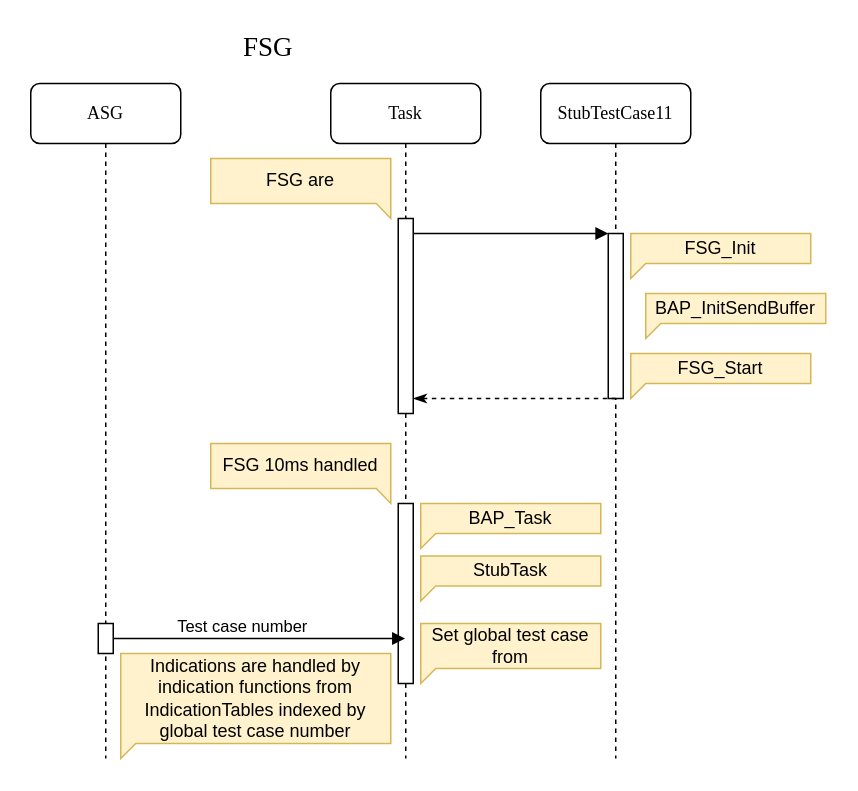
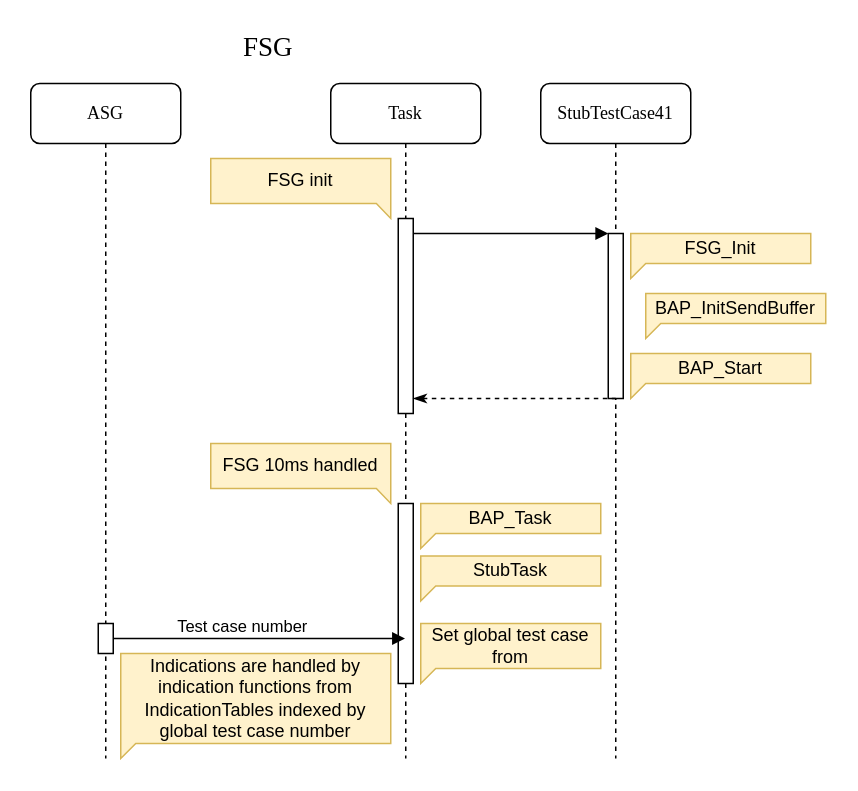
  <mxCell id="0" />
  <mxCell id="1" parent="0" />
- <mxCell id="2" value="StubTestCase11" style="shape=umlLifeline;perimeter=lifelinePerimeter;whiteSpace=wrap;html=1;container=1;collapsible=0;recursiveResize=0;outlineConnect=0;rounded=1;shadow=0;comic=0;labelBackgroundColor=none;strokeWidth=1;fontFamily=Verdana;fontSize=12;align=center;" parent="1" vertex="1"><mxGeometry x="360" y="55" width="100" height="450" as="geometry" /></mxCell>
+ <mxCell id="2" value="StubTestCase41" style="shape=umlLifeline;perimeter=lifelinePerimeter;whiteSpace=wrap;html=1;container=1;collapsible=0;recursiveResize=0;outlineConnect=0;rounded=1;shadow=0;comic=0;labelBackgroundColor=none;strokeWidth=1;fontFamily=Verdana;fontSize=12;align=center;" parent="1" vertex="1"><mxGeometry x="360" y="55" width="100" height="450" as="geometry" /></mxCell>
  <mxCell id="3" value="" style="html=1;points=[];perimeter=orthogonalPerimeter;rounded=0;shadow=0;comic=0;labelBackgroundColor=none;strokeWidth=1;fontFamily=Verdana;fontSize=12;align=center;" parent="2" vertex="1"><mxGeometry x="45" y="100" width="10" height="110" as="geometry" /></mxCell>
  <mxCell id="4" value="ASG" style="shape=umlLifeline;perimeter=lifelinePerimeter;whiteSpace=wrap;html=1;container=1;collapsible=0;recursiveResize=0;outlineConnect=0;rounded=1;shadow=0;comic=0;labelBackgroundColor=none;strokeWidth=1;fontFamily=Verdana;fontSize=12;align=center;" parent="1" vertex="1"><mxGeometry x="20" y="55" width="100" height="450" as="geometry" /></mxCell>
  <mxCell id="5" value="" style="html=1;points=[];perimeter=orthogonalPerimeter;rounded=0;shadow=0;comic=0;labelBackgroundColor=none;strokeWidth=1;fontFamily=Verdana;fontSize=12;align=center;" parent="4" vertex="1"><mxGeometry x="45" y="360" width="10" height="20" as="geometry" /></mxCell>
  <mxCell id="6" value="Task" style="shape=umlLifeline;perimeter=lifelinePerimeter;whiteSpace=wrap;html=1;container=1;collapsible=0;recursiveResize=0;outlineConnect=0;rounded=1;shadow=0;comic=0;labelBackgroundColor=none;strokeWidth=1;fontFamily=Verdana;fontSize=12;align=center;" parent="1" vertex="1"><mxGeometry x="220" y="55" width="100" height="450" as="geometry" /></mxCell>
  <mxCell id="7" value="" style="html=1;points=[];perimeter=orthogonalPerimeter;rounded=0;shadow=0;comic=0;labelBackgroundColor=none;strokeWidth=1;fontFamily=Verdana;fontSize=12;align=center;" parent="6" vertex="1"><mxGeometry x="45" y="90" width="10" height="130" as="geometry" /></mxCell>
  <mxCell id="8" value="" style="html=1;points=[];perimeter=orthogonalPerimeter;rounded=0;shadow=0;comic=0;labelBackgroundColor=none;strokeWidth=1;fontFamily=Verdana;fontSize=12;align=center;" parent="6" vertex="1"><mxGeometry x="45" y="280" width="10" height="120" as="geometry" /></mxCell>
  <mxCell id="9" value="&lt;font style=&quot;font-size: 18px&quot;&gt;FSG&lt;/font&gt;" style="shape=note;whiteSpace=wrap;html=1;size=14;verticalAlign=top;align=left;spacingTop=-6;rounded=0;shadow=0;comic=0;labelBackgroundColor=none;strokeWidth=1;fontFamily=Verdana;fontSize=12;strokeColor=none;fillColor=none;" parent="1" vertex="1"><mxGeometry x="160" y="20" width="50" height="20" as="geometry" /></mxCell>
- <mxCell id="10" value="FSG are" style="shape=callout;whiteSpace=wrap;html=1;perimeter=calloutPerimeter;fillColor=#fff2cc;position2=1;base=20;size=10;position=0.92;strokeColor=#d6b656;" parent="1" vertex="1"><mxGeometry x="140" y="105" width="120" height="40" as="geometry" /></mxCell>
+ <mxCell id="10" value="FSG init" style="shape=callout;whiteSpace=wrap;html=1;perimeter=calloutPerimeter;fillColor=#fff2cc;position2=1;base=20;size=10;position=0.92;strokeColor=#d6b656;" parent="1" vertex="1"><mxGeometry x="140" y="105" width="120" height="40" as="geometry" /></mxCell>
  <mxCell id="11" value="" style="html=1;verticalAlign=bottom;endArrow=block;labelBackgroundColor=none;fontFamily=Verdana;fontSize=12;edgeStyle=elbowEdgeStyle;elbow=vertical;" parent="1" source="7" edge="1"><mxGeometry relative="1" as="geometry"><mxPoint x="280" y="155" as="sourcePoint" /><mxPoint x="405" y="155" as="targetPoint" /><Array as="points"><mxPoint x="295" y="155" /><mxPoint x="365" y="225" /></Array></mxGeometry></mxCell>
  <mxCell id="12" value="FSG_Init" style="shape=callout;whiteSpace=wrap;html=1;perimeter=calloutPerimeter;fillColor=#fff2cc;position2=0;base=10;size=10;position=0;strokeColor=#d6b656;" parent="1" vertex="1"><mxGeometry x="420" y="155" width="120" height="30" as="geometry" /></mxCell>
  <mxCell id="13" value="BAP_InitSendBuffer" style="shape=callout;whiteSpace=wrap;html=1;perimeter=calloutPerimeter;fillColor=#fff2cc;position2=0;base=10;size=10;position=0;strokeColor=#d6b656;" parent="1" vertex="1"><mxGeometry x="430" y="195" width="120" height="30" as="geometry" /></mxCell>
- <mxCell id="14" value="FSG_Start" style="shape=callout;whiteSpace=wrap;html=1;perimeter=calloutPerimeter;fillColor=#fff2cc;position2=0;base=10;size=10;position=0;strokeColor=#d6b656;" parent="1" vertex="1"><mxGeometry x="420" y="235" width="120" height="30" as="geometry" /></mxCell>
+ <mxCell id="14" value="BAP_Start" style="shape=callout;whiteSpace=wrap;html=1;perimeter=calloutPerimeter;fillColor=#fff2cc;position2=0;base=10;size=10;position=0;strokeColor=#d6b656;" parent="1" vertex="1"><mxGeometry x="420" y="235" width="120" height="30" as="geometry" /></mxCell>
  <mxCell id="15" value="" style="html=1;verticalAlign=bottom;endArrow=none;entryX=0;entryY=0;labelBackgroundColor=none;fontFamily=Verdana;fontSize=12;edgeStyle=elbowEdgeStyle;elbow=vertical;endFill=0;startArrow=classicThin;startFill=1;dashed=1;" parent="1" source="7" edge="1"><mxGeometry relative="1" as="geometry"><mxPoint x="280" y="265" as="sourcePoint" /><mxPoint x="410" y="265" as="targetPoint" /></mxGeometry></mxCell>
  <mxCell id="16" value="FSG 10ms handled" style="shape=callout;whiteSpace=wrap;html=1;perimeter=calloutPerimeter;fillColor=#fff2cc;position2=1;base=20;size=10;position=0.92;strokeColor=#d6b656;" parent="1" vertex="1"><mxGeometry x="140" y="295" width="120" height="40" as="geometry" /></mxCell>
  <mxCell id="17" value="BAP_Task" style="shape=callout;whiteSpace=wrap;html=1;perimeter=calloutPerimeter;fillColor=#fff2cc;position2=0;base=10;size=10;position=0;strokeColor=#d6b656;" parent="1" vertex="1"><mxGeometry x="280" y="335" width="120" height="30" as="geometry" /></mxCell>
  <mxCell id="18" value="StubTask" style="shape=callout;whiteSpace=wrap;html=1;perimeter=calloutPerimeter;fillColor=#fff2cc;position2=0;base=10;size=10;position=0;strokeColor=#d6b656;" parent="1" vertex="1"><mxGeometry x="280" y="370" width="120" height="30" as="geometry" /></mxCell>
  <mxCell id="19" value="" style="html=1;verticalAlign=bottom;endArrow=block;labelBackgroundColor=none;fontFamily=Verdana;fontSize=12;edgeStyle=elbowEdgeStyle;elbow=vertical;" parent="1" source="5" target="6" edge="1"><mxGeometry relative="1" as="geometry"><mxPoint x="80" y="344.41" as="sourcePoint" /><mxPoint x="210" y="344.41" as="targetPoint" /><Array as="points"><mxPoint x="170" y="425" /><mxPoint x="170" y="405" /><mxPoint x="190" y="355" /><mxPoint x="100" y="344.41" /><mxPoint x="170" y="414.41" /></Array></mxGeometry></mxCell>
  <mxCell id="20" value="Test case number" style="edgeLabel;html=1;align=center;verticalAlign=middle;resizable=0;points=[];" parent="19" vertex="1" connectable="0"><mxGeometry x="-0.122" y="2" relative="1" as="geometry"><mxPoint y="-7" as="offset" /></mxGeometry></mxCell>
  <mxCell id="21" value="Set global test case from" style="shape=callout;whiteSpace=wrap;html=1;perimeter=calloutPerimeter;fillColor=#fff2cc;position2=0;base=10;size=10;position=0;strokeColor=#d6b656;" parent="1" vertex="1"><mxGeometry x="280" y="415" width="120" height="40" as="geometry" /></mxCell>
  <mxCell id="22" value="Indications are handled by indication functions from IndicationTables indexed by global test case number" style="shape=callout;whiteSpace=wrap;html=1;perimeter=calloutPerimeter;fillColor=#fff2cc;position2=0;base=10;size=10;position=0;strokeColor=#d6b656;" parent="1" vertex="1"><mxGeometry x="80" y="435" width="180" height="70" as="geometry" /></mxCell>
